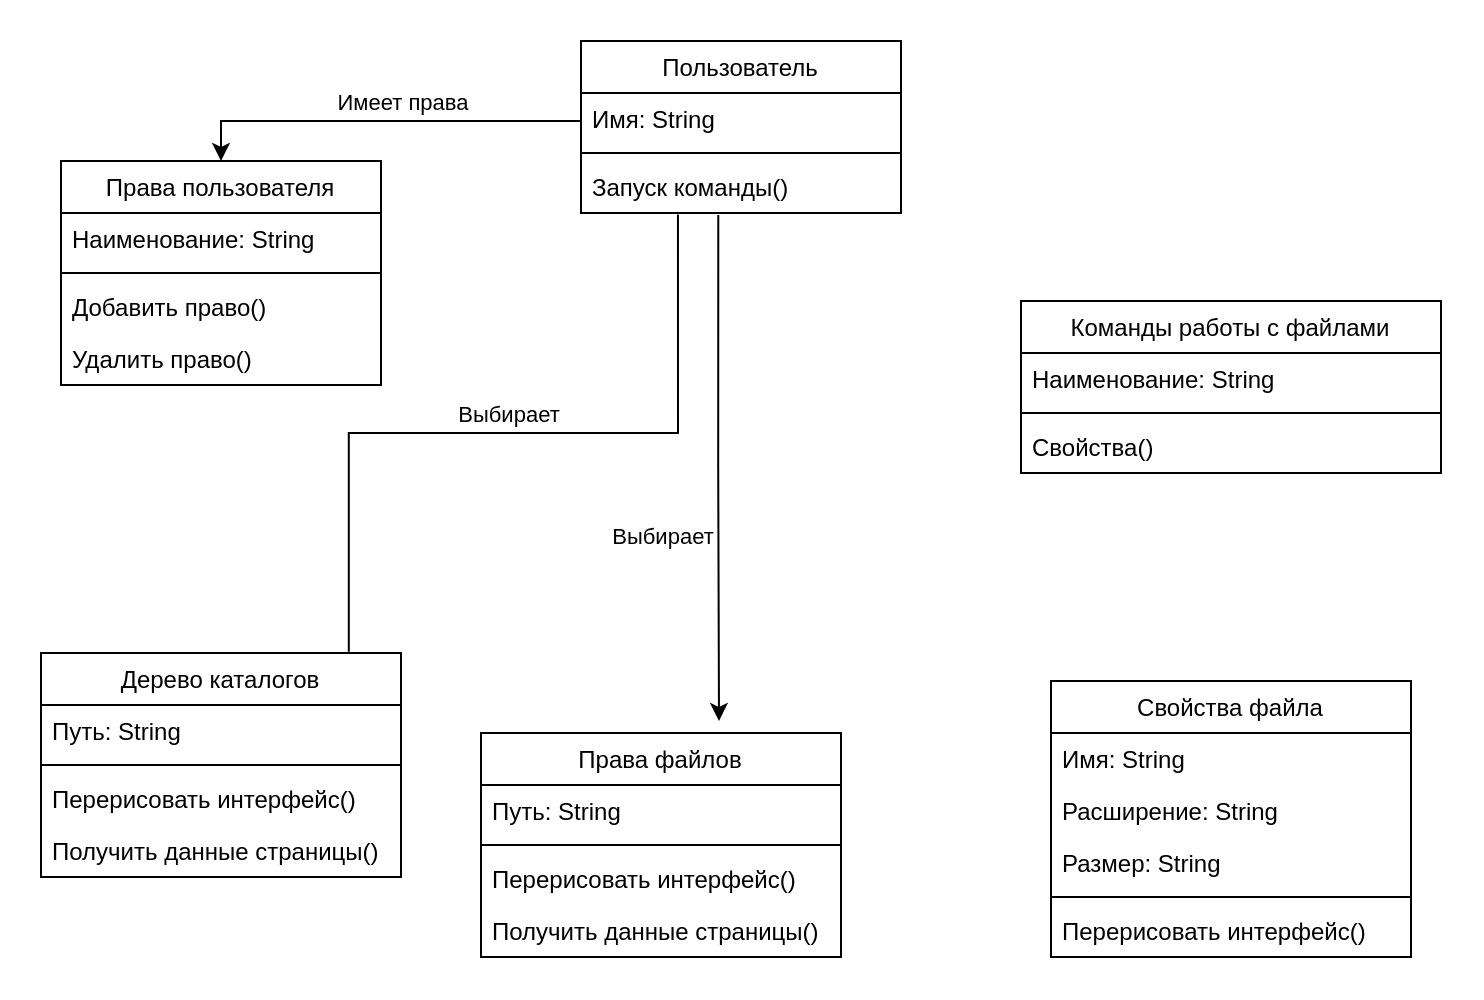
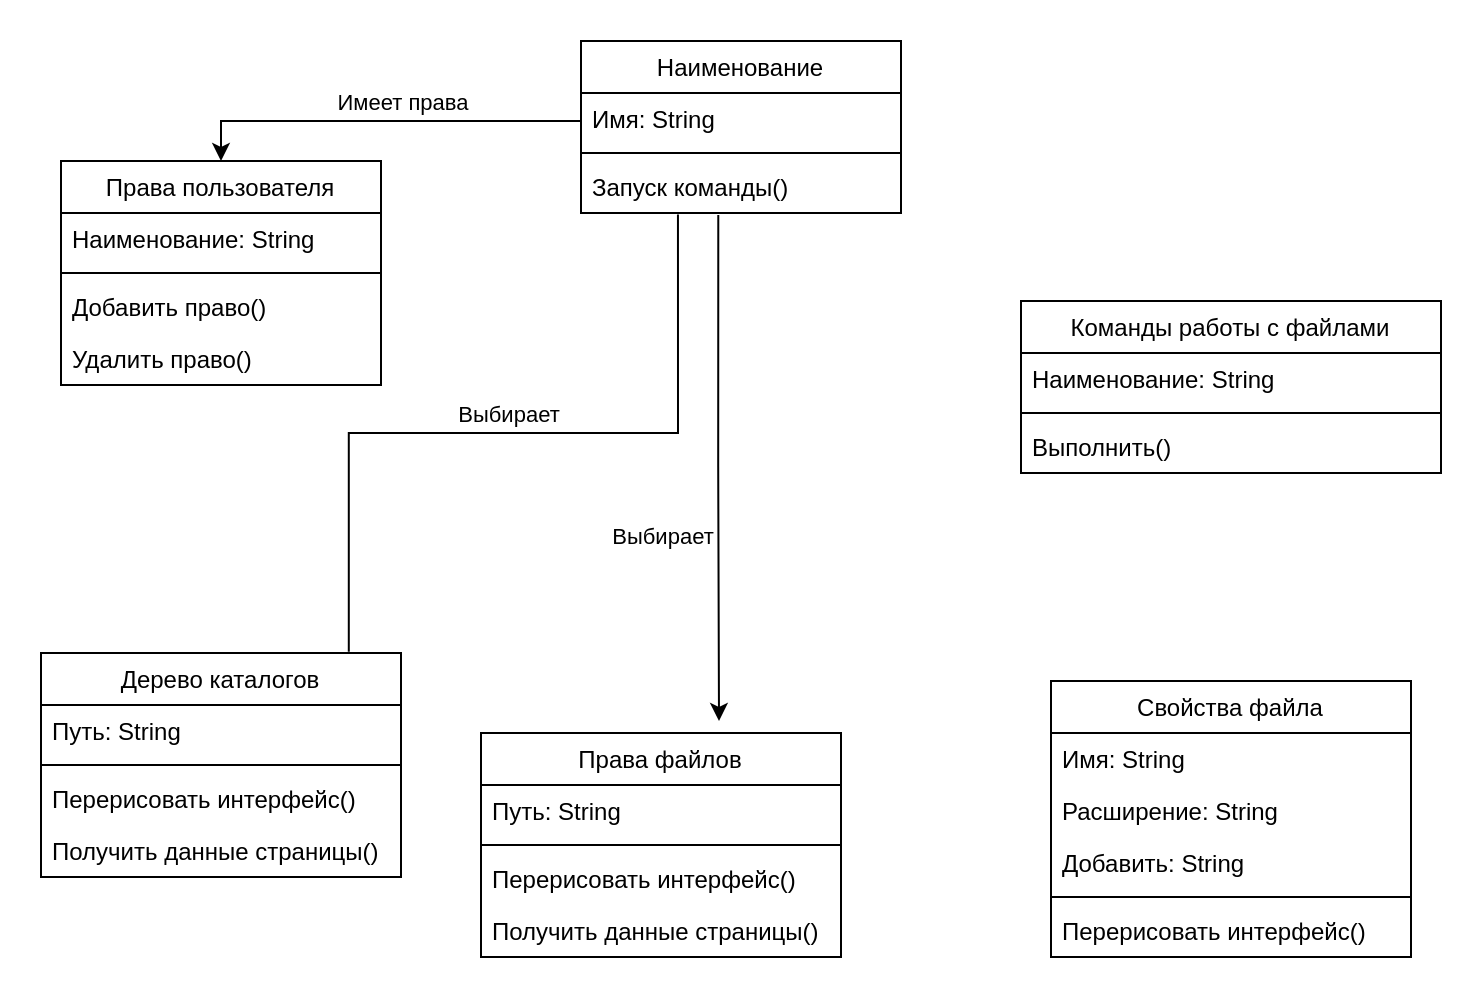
  <mxCell id="0" />
  <mxCell id="1" parent="0" />
- <mxCell id="2" value="Пользователь" style="swimlane;fontStyle=0;align=center;verticalAlign=top;childLayout=stackLayout;horizontal=1;startSize=26;horizontalStack=0;resizeParent=1;resizeLast=0;collapsible=1;marginBottom=0;rounded=0;shadow=0;strokeWidth=1;" parent="1" vertex="1"><mxGeometry x="290" y="20" width="160" height="86" as="geometry"><mxRectangle x="230" y="140" width="160" height="26" as="alternateBounds" /></mxGeometry></mxCell>
+ <mxCell id="2" value="Наименование" style="swimlane;fontStyle=0;align=center;verticalAlign=top;childLayout=stackLayout;horizontal=1;startSize=26;horizontalStack=0;resizeParent=1;resizeLast=0;collapsible=1;marginBottom=0;rounded=0;shadow=0;strokeWidth=1;" parent="1" vertex="1"><mxGeometry x="290" y="20" width="160" height="86" as="geometry"><mxRectangle x="230" y="140" width="160" height="26" as="alternateBounds" /></mxGeometry></mxCell>
  <mxCell id="3" value="" style="endArrow=classic;html=1;rounded=0;edgeStyle=orthogonalEdgeStyle;" edge="1" parent="2" target="12"><mxGeometry relative="1" as="geometry"><mxPoint y="20" as="sourcePoint" /><mxPoint x="100" y="20" as="targetPoint" /><Array as="points"><mxPoint y="40" /><mxPoint x="-180" y="40" /></Array></mxGeometry></mxCell>
  <mxCell id="4" value="Имеет права" style="edgeLabel;resizable=0;html=1;align=center;verticalAlign=middle;" connectable="0" vertex="1" parent="3"><mxGeometry relative="1" as="geometry"><mxPoint y="-10" as="offset" /></mxGeometry></mxCell>
  <mxCell id="5" value="Имя: String" style="text;align=left;verticalAlign=top;spacingLeft=4;spacingRight=4;overflow=hidden;rotatable=0;points=[[0,0.5],[1,0.5]];portConstraint=eastwest;" parent="2" vertex="1"><mxGeometry y="26" width="160" height="26" as="geometry" /></mxCell>
  <mxCell id="6" value="" style="line;html=1;strokeWidth=1;align=left;verticalAlign=middle;spacingTop=-1;spacingLeft=3;spacingRight=3;rotatable=0;labelPosition=right;points=[];portConstraint=eastwest;" parent="2" vertex="1"><mxGeometry y="52" width="160" height="8" as="geometry" /></mxCell>
  <mxCell id="7" value="Запуск команды()" style="text;align=left;verticalAlign=top;spacingLeft=4;spacingRight=4;overflow=hidden;rotatable=0;points=[[0,0.5],[1,0.5]];portConstraint=eastwest;" parent="2" vertex="1"><mxGeometry y="60" width="160" height="26" as="geometry" /></mxCell>
  <mxCell id="8" value="Команды работы с файлами" style="swimlane;fontStyle=0;align=center;verticalAlign=top;childLayout=stackLayout;horizontal=1;startSize=26;horizontalStack=0;resizeParent=1;resizeLast=0;collapsible=1;marginBottom=0;rounded=0;shadow=0;strokeWidth=1;" parent="1" vertex="1"><mxGeometry x="510" y="150" width="210" height="86" as="geometry"><mxRectangle x="550" y="140" width="160" height="26" as="alternateBounds" /></mxGeometry></mxCell>
  <mxCell id="9" value="Наименование: String" style="text;align=left;verticalAlign=top;spacingLeft=4;spacingRight=4;overflow=hidden;rotatable=0;points=[[0,0.5],[1,0.5]];portConstraint=eastwest;" parent="8" vertex="1"><mxGeometry y="26" width="210" height="26" as="geometry" /></mxCell>
  <mxCell id="10" value="" style="line;html=1;strokeWidth=1;align=left;verticalAlign=middle;spacingTop=-1;spacingLeft=3;spacingRight=3;rotatable=0;labelPosition=right;points=[];portConstraint=eastwest;" parent="8" vertex="1"><mxGeometry y="52" width="210" height="8" as="geometry" /></mxCell>
- <mxCell id="11" value="Свойства()" style="text;align=left;verticalAlign=top;spacingLeft=4;spacingRight=4;overflow=hidden;rotatable=0;points=[[0,0.5],[1,0.5]];portConstraint=eastwest;" parent="8" vertex="1"><mxGeometry y="60" width="210" height="26" as="geometry" /></mxCell>
+ <mxCell id="11" value="Выполнить()" style="text;align=left;verticalAlign=top;spacingLeft=4;spacingRight=4;overflow=hidden;rotatable=0;points=[[0,0.5],[1,0.5]];portConstraint=eastwest;" parent="8" vertex="1"><mxGeometry y="60" width="210" height="26" as="geometry" /></mxCell>
  <mxCell id="12" value="Права пользователя" style="swimlane;fontStyle=0;align=center;verticalAlign=top;childLayout=stackLayout;horizontal=1;startSize=26;horizontalStack=0;resizeParent=1;resizeLast=0;collapsible=1;marginBottom=0;rounded=0;shadow=0;strokeWidth=1;" vertex="1" parent="1"><mxGeometry x="30" y="80" width="160" height="112" as="geometry"><mxRectangle x="230" y="140" width="160" height="26" as="alternateBounds" /></mxGeometry></mxCell>
  <mxCell id="13" value="Наименование: String" style="text;align=left;verticalAlign=top;spacingLeft=4;spacingRight=4;overflow=hidden;rotatable=0;points=[[0,0.5],[1,0.5]];portConstraint=eastwest;" vertex="1" parent="12"><mxGeometry y="26" width="160" height="26" as="geometry" /></mxCell>
  <mxCell id="14" value="" style="line;html=1;strokeWidth=1;align=left;verticalAlign=middle;spacingTop=-1;spacingLeft=3;spacingRight=3;rotatable=0;labelPosition=right;points=[];portConstraint=eastwest;" vertex="1" parent="12"><mxGeometry y="52" width="160" height="8" as="geometry" /></mxCell>
  <mxCell id="15" value="Добавить право()" style="text;align=left;verticalAlign=top;spacingLeft=4;spacingRight=4;overflow=hidden;rotatable=0;points=[[0,0.5],[1,0.5]];portConstraint=eastwest;" vertex="1" parent="12"><mxGeometry y="60" width="160" height="26" as="geometry" /></mxCell>
  <mxCell id="16" value="Удалить право()" style="text;align=left;verticalAlign=top;spacingLeft=4;spacingRight=4;overflow=hidden;rotatable=0;points=[[0,0.5],[1,0.5]];portConstraint=eastwest;" vertex="1" parent="12"><mxGeometry y="86" width="160" height="26" as="geometry" /></mxCell>
  <mxCell id="17" value="Дерево каталогов" style="swimlane;fontStyle=0;align=center;verticalAlign=top;childLayout=stackLayout;horizontal=1;startSize=26;horizontalStack=0;resizeParent=1;resizeLast=0;collapsible=1;marginBottom=0;rounded=0;shadow=0;strokeWidth=1;" vertex="1" parent="1"><mxGeometry x="20" y="326" width="180" height="112" as="geometry"><mxRectangle x="550" y="140" width="160" height="26" as="alternateBounds" /></mxGeometry></mxCell>
  <mxCell id="18" value="Путь: String" style="text;align=left;verticalAlign=top;spacingLeft=4;spacingRight=4;overflow=hidden;rotatable=0;points=[[0,0.5],[1,0.5]];portConstraint=eastwest;" vertex="1" parent="17"><mxGeometry y="26" width="180" height="26" as="geometry" /></mxCell>
  <mxCell id="19" value="" style="line;html=1;strokeWidth=1;align=left;verticalAlign=middle;spacingTop=-1;spacingLeft=3;spacingRight=3;rotatable=0;labelPosition=right;points=[];portConstraint=eastwest;" vertex="1" parent="17"><mxGeometry y="52" width="180" height="8" as="geometry" /></mxCell>
  <mxCell id="20" value="Перерисовать интерфейс()" style="text;align=left;verticalAlign=top;spacingLeft=4;spacingRight=4;overflow=hidden;rotatable=0;points=[[0,0.5],[1,0.5]];portConstraint=eastwest;" vertex="1" parent="17"><mxGeometry y="60" width="180" height="26" as="geometry" /></mxCell>
  <mxCell id="21" value="Получить данные страницы()" style="text;align=left;verticalAlign=top;spacingLeft=4;spacingRight=4;overflow=hidden;rotatable=0;points=[[0,0.5],[1,0.5]];portConstraint=eastwest;" vertex="1" parent="17"><mxGeometry y="86" width="180" height="26" as="geometry" /></mxCell>
  <mxCell id="22" value="Права файлов" style="swimlane;fontStyle=0;align=center;verticalAlign=top;childLayout=stackLayout;horizontal=1;startSize=26;horizontalStack=0;resizeParent=1;resizeLast=0;collapsible=1;marginBottom=0;rounded=0;shadow=0;strokeWidth=1;" vertex="1" parent="1"><mxGeometry x="240" y="366" width="180" height="112" as="geometry"><mxRectangle x="550" y="140" width="160" height="26" as="alternateBounds" /></mxGeometry></mxCell>
  <mxCell id="23" value="Путь: String" style="text;align=left;verticalAlign=top;spacingLeft=4;spacingRight=4;overflow=hidden;rotatable=0;points=[[0,0.5],[1,0.5]];portConstraint=eastwest;" vertex="1" parent="22"><mxGeometry y="26" width="180" height="26" as="geometry" /></mxCell>
  <mxCell id="24" value="" style="line;html=1;strokeWidth=1;align=left;verticalAlign=middle;spacingTop=-1;spacingLeft=3;spacingRight=3;rotatable=0;labelPosition=right;points=[];portConstraint=eastwest;" vertex="1" parent="22"><mxGeometry y="52" width="180" height="8" as="geometry" /></mxCell>
  <mxCell id="25" value="Перерисовать интерфейс()" style="text;align=left;verticalAlign=top;spacingLeft=4;spacingRight=4;overflow=hidden;rotatable=0;points=[[0,0.5],[1,0.5]];portConstraint=eastwest;" vertex="1" parent="22"><mxGeometry y="60" width="180" height="26" as="geometry" /></mxCell>
  <mxCell id="26" value="Получить данные страницы()" style="text;align=left;verticalAlign=top;spacingLeft=4;spacingRight=4;overflow=hidden;rotatable=0;points=[[0,0.5],[1,0.5]];portConstraint=eastwest;" vertex="1" parent="22"><mxGeometry y="86" width="180" height="26" as="geometry" /></mxCell>
  <mxCell id="27" value="Свойства файла" style="swimlane;fontStyle=0;align=center;verticalAlign=top;childLayout=stackLayout;horizontal=1;startSize=26;horizontalStack=0;resizeParent=1;resizeLast=0;collapsible=1;marginBottom=0;rounded=0;shadow=0;strokeWidth=1;" vertex="1" parent="1"><mxGeometry x="525" y="340" width="180" height="138" as="geometry"><mxRectangle x="550" y="140" width="160" height="26" as="alternateBounds" /></mxGeometry></mxCell>
  <mxCell id="28" value="Имя: String" style="text;align=left;verticalAlign=top;spacingLeft=4;spacingRight=4;overflow=hidden;rotatable=0;points=[[0,0.5],[1,0.5]];portConstraint=eastwest;" vertex="1" parent="27"><mxGeometry y="26" width="180" height="26" as="geometry" /></mxCell>
  <mxCell id="29" value="Расширение: String" style="text;align=left;verticalAlign=top;spacingLeft=4;spacingRight=4;overflow=hidden;rotatable=0;points=[[0,0.5],[1,0.5]];portConstraint=eastwest;" vertex="1" parent="27"><mxGeometry y="52" width="180" height="26" as="geometry" /></mxCell>
- <mxCell id="30" value="Размер: String" style="text;align=left;verticalAlign=top;spacingLeft=4;spacingRight=4;overflow=hidden;rotatable=0;points=[[0,0.5],[1,0.5]];portConstraint=eastwest;" vertex="1" parent="27"><mxGeometry y="78" width="180" height="26" as="geometry" /></mxCell>
+ <mxCell id="30" value="Добавить: String" style="text;align=left;verticalAlign=top;spacingLeft=4;spacingRight=4;overflow=hidden;rotatable=0;points=[[0,0.5],[1,0.5]];portConstraint=eastwest;" vertex="1" parent="27"><mxGeometry y="78" width="180" height="26" as="geometry" /></mxCell>
  <mxCell id="31" value="" style="line;html=1;strokeWidth=1;align=left;verticalAlign=middle;spacingTop=-1;spacingLeft=3;spacingRight=3;rotatable=0;labelPosition=right;points=[];portConstraint=eastwest;" vertex="1" parent="27"><mxGeometry y="104" width="180" height="8" as="geometry" /></mxCell>
  <mxCell id="32" value="Перерисовать интерфейс()" style="text;align=left;verticalAlign=top;spacingLeft=4;spacingRight=4;overflow=hidden;rotatable=0;points=[[0,0.5],[1,0.5]];portConstraint=eastwest;" vertex="1" parent="27"><mxGeometry y="112" width="180" height="26" as="geometry" /></mxCell>
  <mxCell id="33" value="" style="endArrow=none;html=1;rounded=0;edgeStyle=orthogonalEdgeStyle;entryX=0.855;entryY=-0.006;entryDx=0;entryDy=0;entryPerimeter=0;exitX=0.303;exitY=1.027;exitDx=0;exitDy=0;exitPerimeter=0;" edge="1" parent="1" source="7" target="17"><mxGeometry relative="1" as="geometry"><mxPoint x="350" y="240" as="sourcePoint" /><mxPoint x="450" y="240" as="targetPoint" /><Array as="points"><mxPoint x="339" y="216" /><mxPoint x="174" y="216" /></Array></mxGeometry></mxCell>
  <mxCell id="34" value="Выбирает" style="edgeLabel;resizable=0;html=1;align=center;verticalAlign=middle;" connectable="0" vertex="1" parent="33"><mxGeometry relative="1" as="geometry"><mxPoint x="-2" y="-10" as="offset" /></mxGeometry></mxCell>
  <mxCell id="35" value="" style="endArrow=classic;html=1;rounded=0;edgeStyle=orthogonalEdgeStyle;exitX=0.429;exitY=1.038;exitDx=0;exitDy=0;exitPerimeter=0;" edge="1" parent="1" source="7"><mxGeometry relative="1" as="geometry"><mxPoint x="280" y="280" as="sourcePoint" /><mxPoint x="359" y="360" as="targetPoint" /></mxGeometry></mxCell>
  <mxCell id="36" value="Выбирает" style="edgeLabel;resizable=0;html=1;align=center;verticalAlign=middle;" connectable="0" vertex="1" parent="35"><mxGeometry relative="1" as="geometry"><mxPoint x="-29" y="34" as="offset" /></mxGeometry></mxCell>
